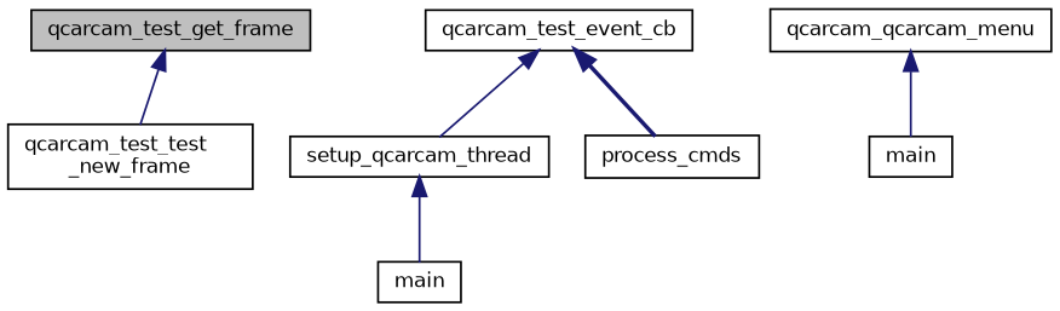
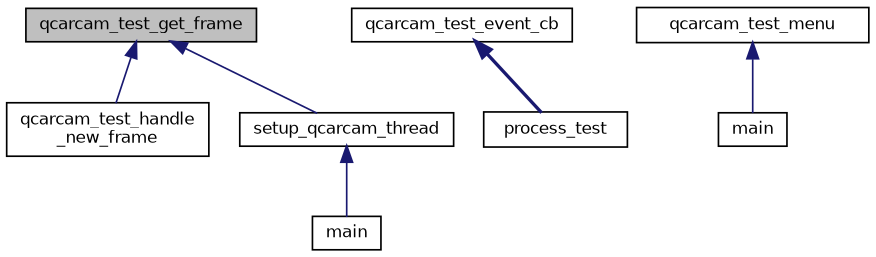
  digraph {
    rankdir=TB
    node [color=black fillcolor=white fontname=Helvetica fontsize=10 shape=record style=filled]
    edge [color=midnightblue dir=back fontname=Helvetica fontsize=10 labelfontname=Helvetica labelfontsize=10 style=solid]
    n1 [fillcolor=grey75 fontcolor=black height=0.2 label=qcarcam_test_get_frame width=0.4]
-   n2 [height=0.2 label="qcarcam_test_test\l_new_frame" width=0.4]
+   n2 [height=0.2 label="qcarcam_test_handle\l_new_frame" width=0.4]
    n3 [height=0.2 label=qcarcam_test_event_cb width=0.4]
    n4 [height=0.2 label=setup_qcarcam_thread width=0.4]
-   n5 [height=0.2 label=process_cmds width=0.4]
+   n5 [height=0.2 label=process_test width=0.4]
    n6 [height=0.2 label=main width=0.4]
-   n7 [height=0.2 label=qcarcam_qcarcam_menu width=0.4]
+   n7 [height=0.2 label=qcarcam_test_menu width=0.4]
    n8 [height=0.2 label=main width=0.4]
    n1 -> n2
-   n3 -> n4
+   n1 -> n4
    n3 -> n5 [style=bold]
    n4 -> n6
    n7 -> n8
  }
